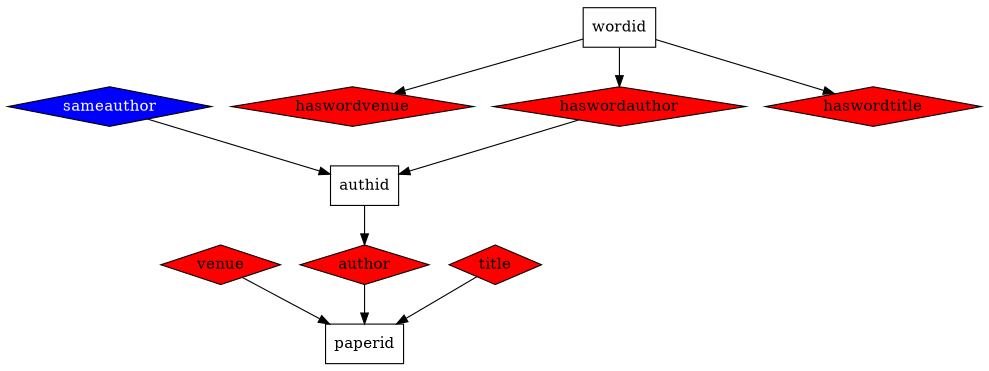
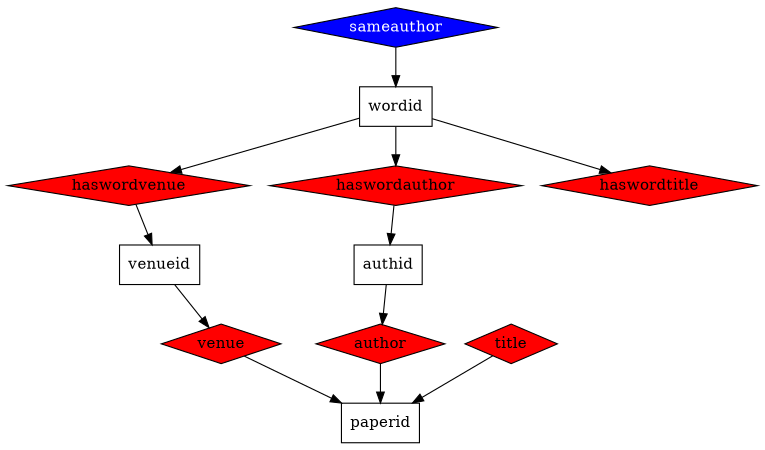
  digraph {
    fontname="sans-serif"
    penwidth=0.1
    rankdir=TB
    node [shape=polygon fillcolor=red orientation=45.0 style=filled]
+   venueid [shape=box fillcolor="" orientation="" style=""]
    venue
    paperid [shape=box fillcolor="" orientation="" style=""]
    haswordvenue
    authid [shape=box fillcolor="" orientation="" style=""]
    author
    sameauthor [fillcolor=blue fontcolor=white]
    title
    haswordauthor
    wordid [shape=box fillcolor="" orientation="" style=""]
    haswordtitle
+   venueid -> venue
    venue -> paperid
+   haswordvenue -> venueid
    authid -> author
    author -> paperid
-   sameauthor -> authid
+   sameauthor -> wordid
    title -> paperid
    haswordauthor -> authid
    wordid -> haswordvenue
    wordid -> haswordauthor
    wordid -> haswordtitle
  }
